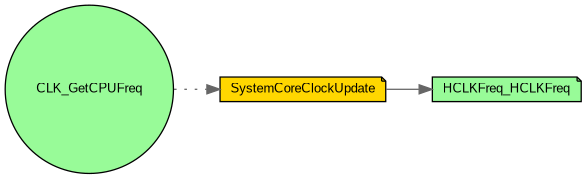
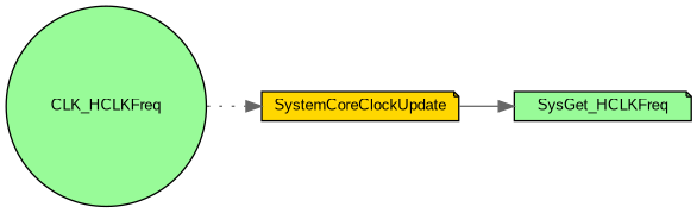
  digraph {
    fontname="Liberation Sans"
    rankdir=LR
    node [color=black fillcolor=palegreen fontname="Liberation Sans" fontsize=10 shape=note style=filled]
    edge [color=gray40 fontname="Liberation Sans" fontsize=10 labelfontname=Helvetica labelfontsize=10]
-   n1 [fontcolor=black height=0.2 label=CLK_GetCPUFreq shape=circle width=0.4]
+   n1 [fontcolor=black height=0.2 label=CLK_HCLKFreq shape=circle width=0.4]
    n2 [fillcolor=gold height=0.2 label=SystemCoreClockUpdate width=0.4]
-   n3 [height=0.2 label=HCLKFreq_HCLKFreq width=0.4]
+   n3 [height=0.2 label=SysGet_HCLKFreq width=0.4]
    n1 -> n2 [style=dotted]
    n2 -> n3 [style=solid]
  }
